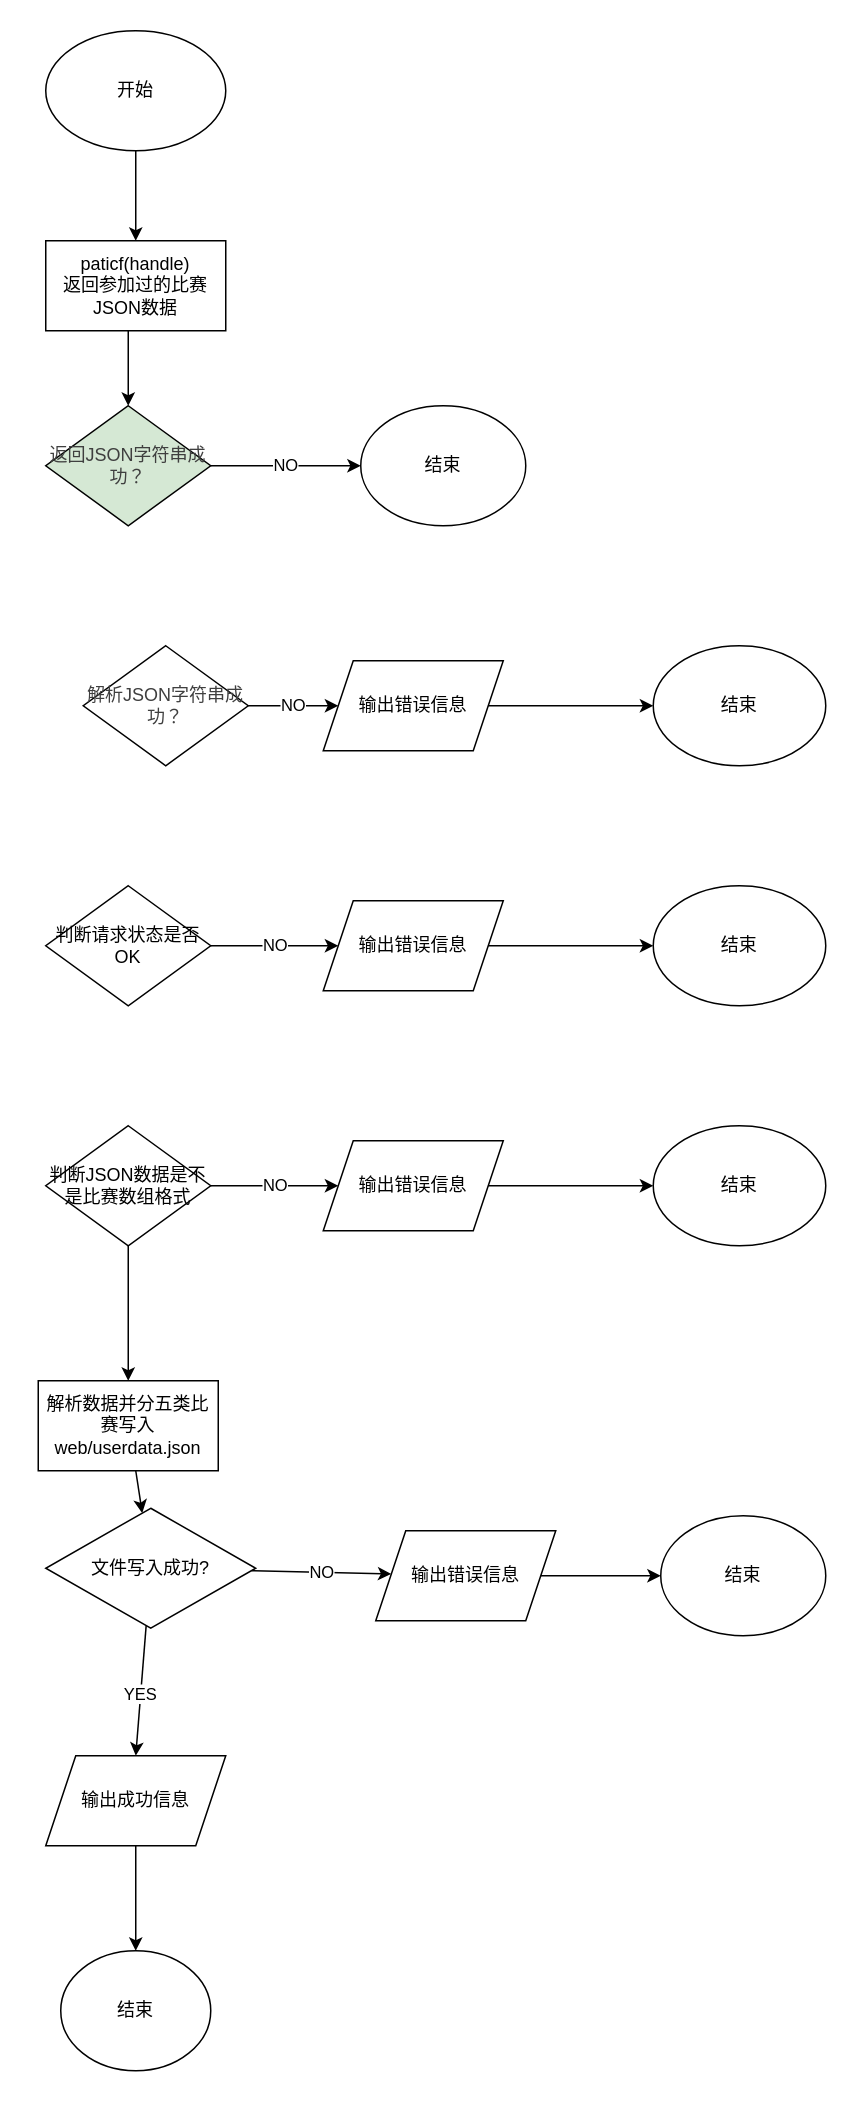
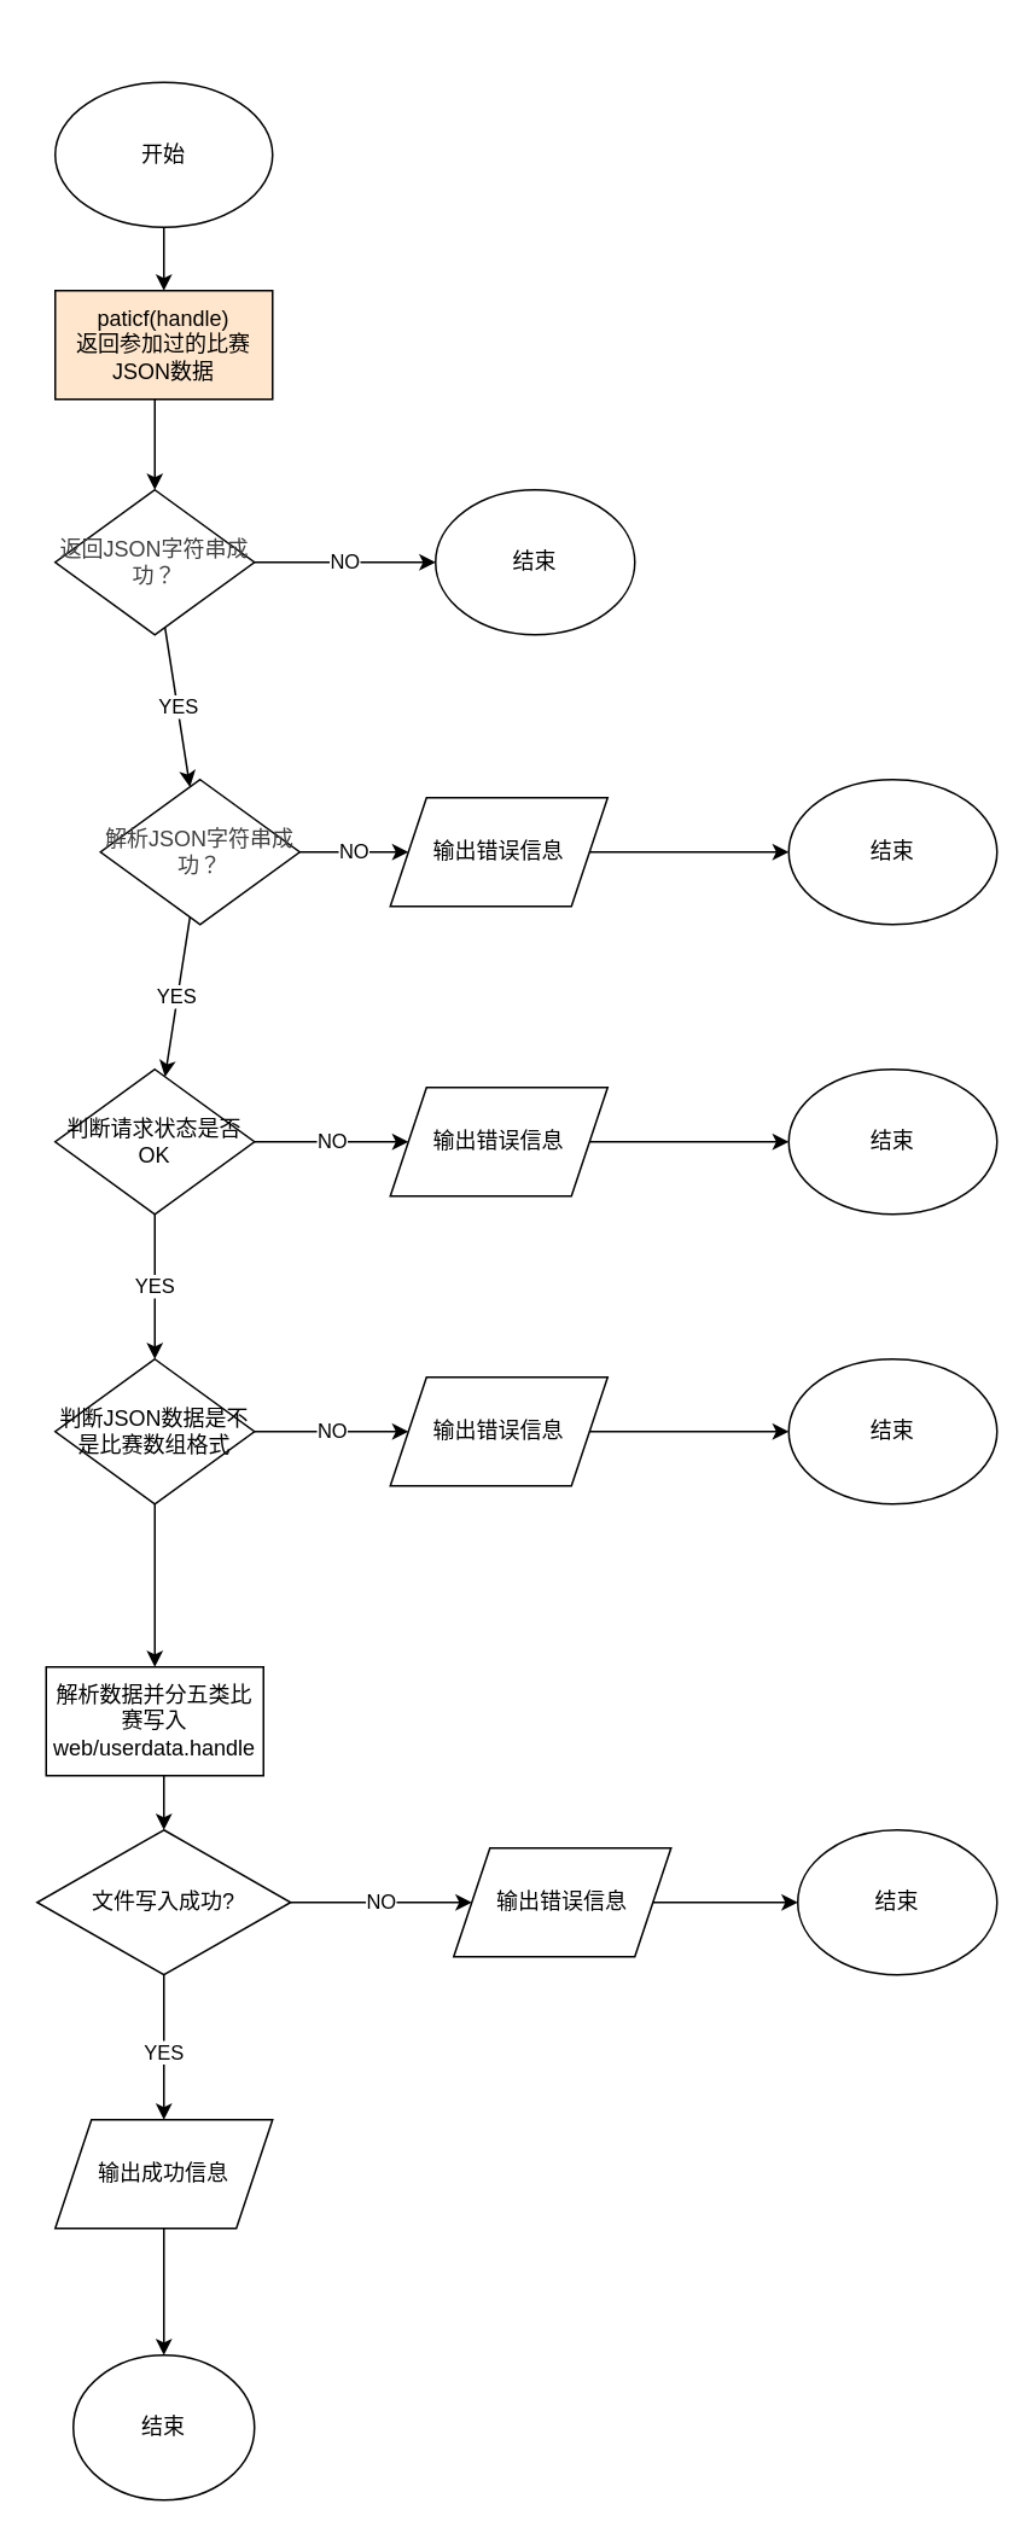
  <mxCell id="0" />
  <mxCell id="1" parent="0" />
  <mxCell id="2" value="" style="edgeStyle=none;html=1;" edge="1" parent="1" source="3" target="4"><mxGeometry relative="1" as="geometry" /></mxCell>
- <mxCell id="3" value="开始" style="ellipse;whiteSpace=wrap;html=1;" vertex="1" parent="1"><mxGeometry x="30" y="20" width="120" height="80" as="geometry" /></mxCell>
- <mxCell id="4" value="paticf(handle)&lt;br&gt;返回参加过的比赛JSON数据" style="whiteSpace=wrap;html=1;" vertex="1" parent="1"><mxGeometry x="30" y="160" width="120" height="60" as="geometry" /></mxCell>
+ <mxCell id="3" value="开始" style="ellipse;whiteSpace=wrap;html=1;" vertex="1" parent="1"><mxGeometry x="30" y="45" width="120" height="80" as="geometry" /></mxCell>
+ <mxCell id="4" value="paticf(handle)&lt;br&gt;返回参加过的比赛JSON数据" style="whiteSpace=wrap;html=1;fillColor=#ffe6cc;" vertex="1" parent="1"><mxGeometry x="30" y="160" width="120" height="60" as="geometry" /></mxCell>
  <mxCell id="5" value="NO" style="edgeStyle=none;html=1;" edge="1" parent="1" target="6"><mxGeometry relative="1" as="geometry"><mxPoint x="140" y="310" as="sourcePoint" /><mxPoint as="offset" /></mxGeometry></mxCell>
  <mxCell id="6" value="结束" style="ellipse;whiteSpace=wrap;html=1;" vertex="1" parent="1"><mxGeometry x="240" y="270" width="110" height="80" as="geometry" /></mxCell>
- <mxCell id="8" value="&lt;span style=&quot;color: rgb(63, 63, 63);&quot;&gt;返回JSON字符串成功？&lt;/span&gt;" style="rhombus;whiteSpace=wrap;html=1;fillColor=#d5e8d4;" vertex="1" parent="1"><mxGeometry x="30" y="270" width="110" height="80" as="geometry" /></mxCell>
+ <mxCell id="7" value="YES" style="edgeStyle=none;html=1;" edge="1" parent="1" source="8" target="12"><mxGeometry relative="1" as="geometry" /></mxCell>
+ <mxCell id="8" value="&lt;span style=&quot;color: rgb(63, 63, 63);&quot;&gt;返回JSON字符串成功？&lt;/span&gt;" style="rhombus;whiteSpace=wrap;html=1;" vertex="1" parent="1"><mxGeometry x="30" y="270" width="110" height="80" as="geometry" /></mxCell>
  <mxCell id="9" value="" style="edgeStyle=none;html=1;" edge="1" parent="1" target="8"><mxGeometry relative="1" as="geometry"><mxPoint x="85" y="220" as="sourcePoint" /></mxGeometry></mxCell>
  <mxCell id="10" value="NO" style="edgeStyle=none;html=1;" edge="1" parent="1" source="12" target="14"><mxGeometry relative="1" as="geometry" /></mxCell>
+ <mxCell id="11" value="YES" style="edgeStyle=none;html=1;" edge="1" parent="1" source="12" target="17"><mxGeometry relative="1" as="geometry" /></mxCell>
  <mxCell id="12" value="&lt;span style=&quot;color: rgb(63, 63, 63);&quot;&gt;解析JSON字符串成功？&lt;/span&gt;" style="rhombus;whiteSpace=wrap;html=1;" vertex="1" parent="1"><mxGeometry x="55" y="430" width="110" height="80" as="geometry" /></mxCell>
  <mxCell id="13" value="" style="edgeStyle=none;html=1;" edge="1" parent="1" source="14" target="15"><mxGeometry relative="1" as="geometry" /></mxCell>
  <mxCell id="14" value="输出错误信息" style="shape=parallelogram;perimeter=parallelogramPerimeter;whiteSpace=wrap;html=1;fixedSize=1;" vertex="1" parent="1"><mxGeometry x="215" y="440" width="120" height="60" as="geometry" /></mxCell>
  <mxCell id="15" value="结束" style="ellipse;whiteSpace=wrap;html=1;" vertex="1" parent="1"><mxGeometry x="435" y="430" width="115" height="80" as="geometry" /></mxCell>
+ <mxCell id="16" value="YES" style="edgeStyle=none;html=1;" edge="1" parent="1" source="17" target="23"><mxGeometry relative="1" as="geometry" /></mxCell>
  <mxCell id="17" value="判断请求状态是否OK" style="rhombus;whiteSpace=wrap;html=1;" vertex="1" parent="1"><mxGeometry x="30" y="590" width="110" height="80" as="geometry" /></mxCell>
  <mxCell id="18" value="NO" style="edgeStyle=none;html=1;" edge="1" parent="1" target="20"><mxGeometry relative="1" as="geometry"><mxPoint x="140" y="630" as="sourcePoint" /></mxGeometry></mxCell>
  <mxCell id="19" value="" style="edgeStyle=none;html=1;" edge="1" parent="1" source="20" target="21"><mxGeometry relative="1" as="geometry" /></mxCell>
  <mxCell id="20" value="输出错误信息" style="shape=parallelogram;perimeter=parallelogramPerimeter;whiteSpace=wrap;html=1;fixedSize=1;" vertex="1" parent="1"><mxGeometry x="215" y="600" width="120" height="60" as="geometry" /></mxCell>
  <mxCell id="21" value="结束" style="ellipse;whiteSpace=wrap;html=1;" vertex="1" parent="1"><mxGeometry x="435" y="590" width="115" height="80" as="geometry" /></mxCell>
  <mxCell id="22" value="" style="edgeStyle=none;html=1;" edge="1" parent="1" source="23" target="28"><mxGeometry relative="1" as="geometry" /></mxCell>
  <mxCell id="23" value="判断JSON数据是不是比赛数组格式" style="rhombus;whiteSpace=wrap;html=1;" vertex="1" parent="1"><mxGeometry x="30" y="750" width="110" height="80" as="geometry" /></mxCell>
  <mxCell id="24" value="NO" style="edgeStyle=none;html=1;" edge="1" parent="1" target="26"><mxGeometry relative="1" as="geometry"><mxPoint x="140" y="790" as="sourcePoint" /></mxGeometry></mxCell>
  <mxCell id="25" value="" style="edgeStyle=none;html=1;" edge="1" parent="1" source="26" target="27"><mxGeometry relative="1" as="geometry" /></mxCell>
  <mxCell id="26" value="输出错误信息" style="shape=parallelogram;perimeter=parallelogramPerimeter;whiteSpace=wrap;html=1;fixedSize=1;" vertex="1" parent="1"><mxGeometry x="215" y="760" width="120" height="60" as="geometry" /></mxCell>
  <mxCell id="27" value="结束" style="ellipse;whiteSpace=wrap;html=1;" vertex="1" parent="1"><mxGeometry x="435" y="750" width="115" height="80" as="geometry" /></mxCell>
- <mxCell id="28" value="解析数据并分五类比赛写入web/userdata.json" style="whiteSpace=wrap;html=1;" vertex="1" parent="1"><mxGeometry x="25" y="920" width="120" height="60" as="geometry" /></mxCell>
+ <mxCell id="28" value="解析数据并分五类比赛写入web/userdata.handle" style="whiteSpace=wrap;html=1;" vertex="1" parent="1"><mxGeometry x="25" y="920" width="120" height="60" as="geometry" /></mxCell>
  <mxCell id="29" value="" style="edgeStyle=none;html=1;" edge="1" parent="1" target="33"><mxGeometry relative="1" as="geometry"><mxPoint x="90" y="980" as="sourcePoint" /></mxGeometry></mxCell>
  <mxCell id="30" value="NO" style="edgeStyle=none;html=1;" edge="1" parent="1" source="33" target="35"><mxGeometry relative="1" as="geometry" /></mxCell>
  <mxCell id="31" value="" style="edgeStyle=none;html=1;" edge="1" parent="1" source="33"><mxGeometry relative="1" as="geometry"><mxPoint x="90" y="1170" as="targetPoint" /></mxGeometry></mxCell>
  <mxCell id="32" value="YES" style="edgeLabel;html=1;align=center;verticalAlign=middle;resizable=0;points=[];" vertex="1" connectable="0" parent="31"><mxGeometry x="0.042" y="-1" relative="1" as="geometry"><mxPoint as="offset" /></mxGeometry></mxCell>
- <mxCell id="33" value="文件写入成功?" style="rhombus;whiteSpace=wrap;html=1;" vertex="1" parent="1"><mxGeometry x="30" y="1005" width="140" height="80" as="geometry" /></mxCell>
+ <mxCell id="33" value="文件写入成功?" style="rhombus;whiteSpace=wrap;html=1;" vertex="1" parent="1"><mxGeometry x="20" y="1010" width="140" height="80" as="geometry" /></mxCell>
  <mxCell id="34" value="" style="edgeStyle=none;html=1;" edge="1" parent="1" source="35" target="36"><mxGeometry relative="1" as="geometry" /></mxCell>
  <mxCell id="35" value="输出错误信息" style="shape=parallelogram;perimeter=parallelogramPerimeter;whiteSpace=wrap;html=1;fixedSize=1;" vertex="1" parent="1"><mxGeometry x="250" y="1020" width="120" height="60" as="geometry" /></mxCell>
  <mxCell id="36" value="结束" style="ellipse;whiteSpace=wrap;html=1;" vertex="1" parent="1"><mxGeometry x="440" y="1010" width="110" height="80" as="geometry" /></mxCell>
  <mxCell id="37" value="" style="edgeStyle=none;html=1;" edge="1" parent="1" source="38" target="39"><mxGeometry relative="1" as="geometry" /></mxCell>
  <mxCell id="38" value="输出成功信息" style="shape=parallelogram;perimeter=parallelogramPerimeter;whiteSpace=wrap;html=1;fixedSize=1;" vertex="1" parent="1"><mxGeometry x="30" y="1170" width="120" height="60" as="geometry" /></mxCell>
  <mxCell id="39" value="结束" style="ellipse;whiteSpace=wrap;html=1;" vertex="1" parent="1"><mxGeometry x="40" y="1300" width="100" height="80" as="geometry" /></mxCell>
